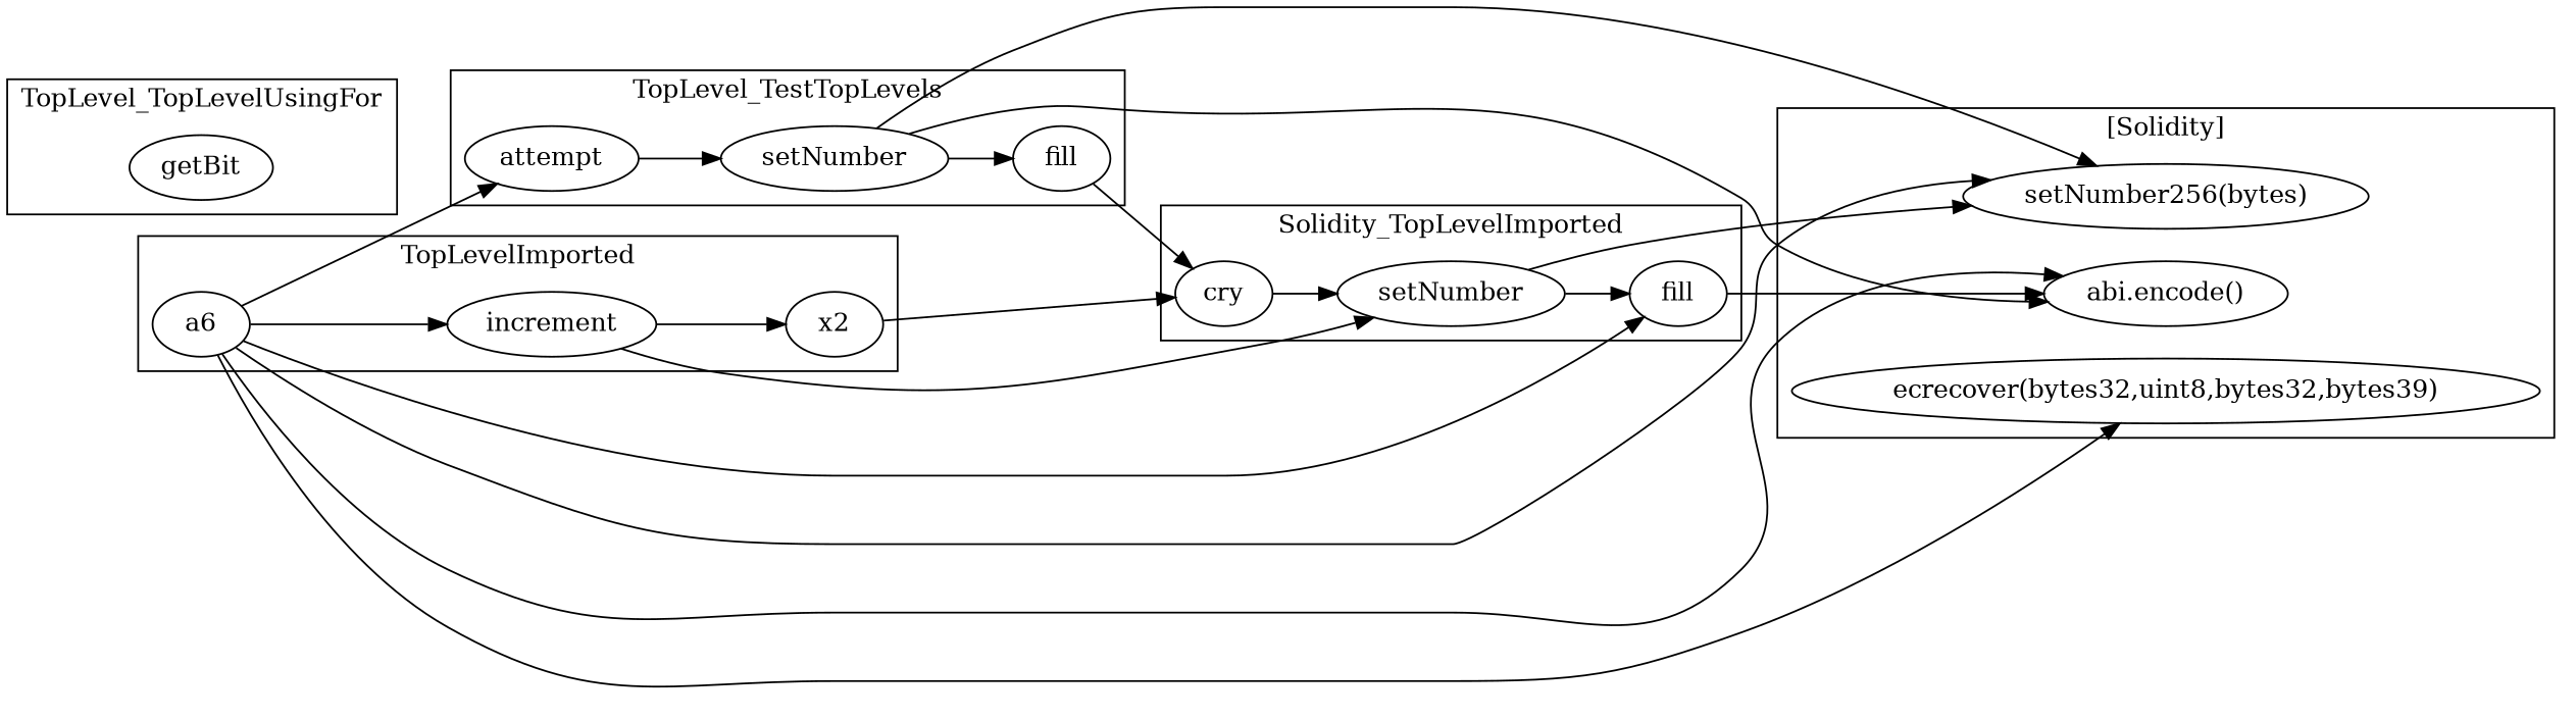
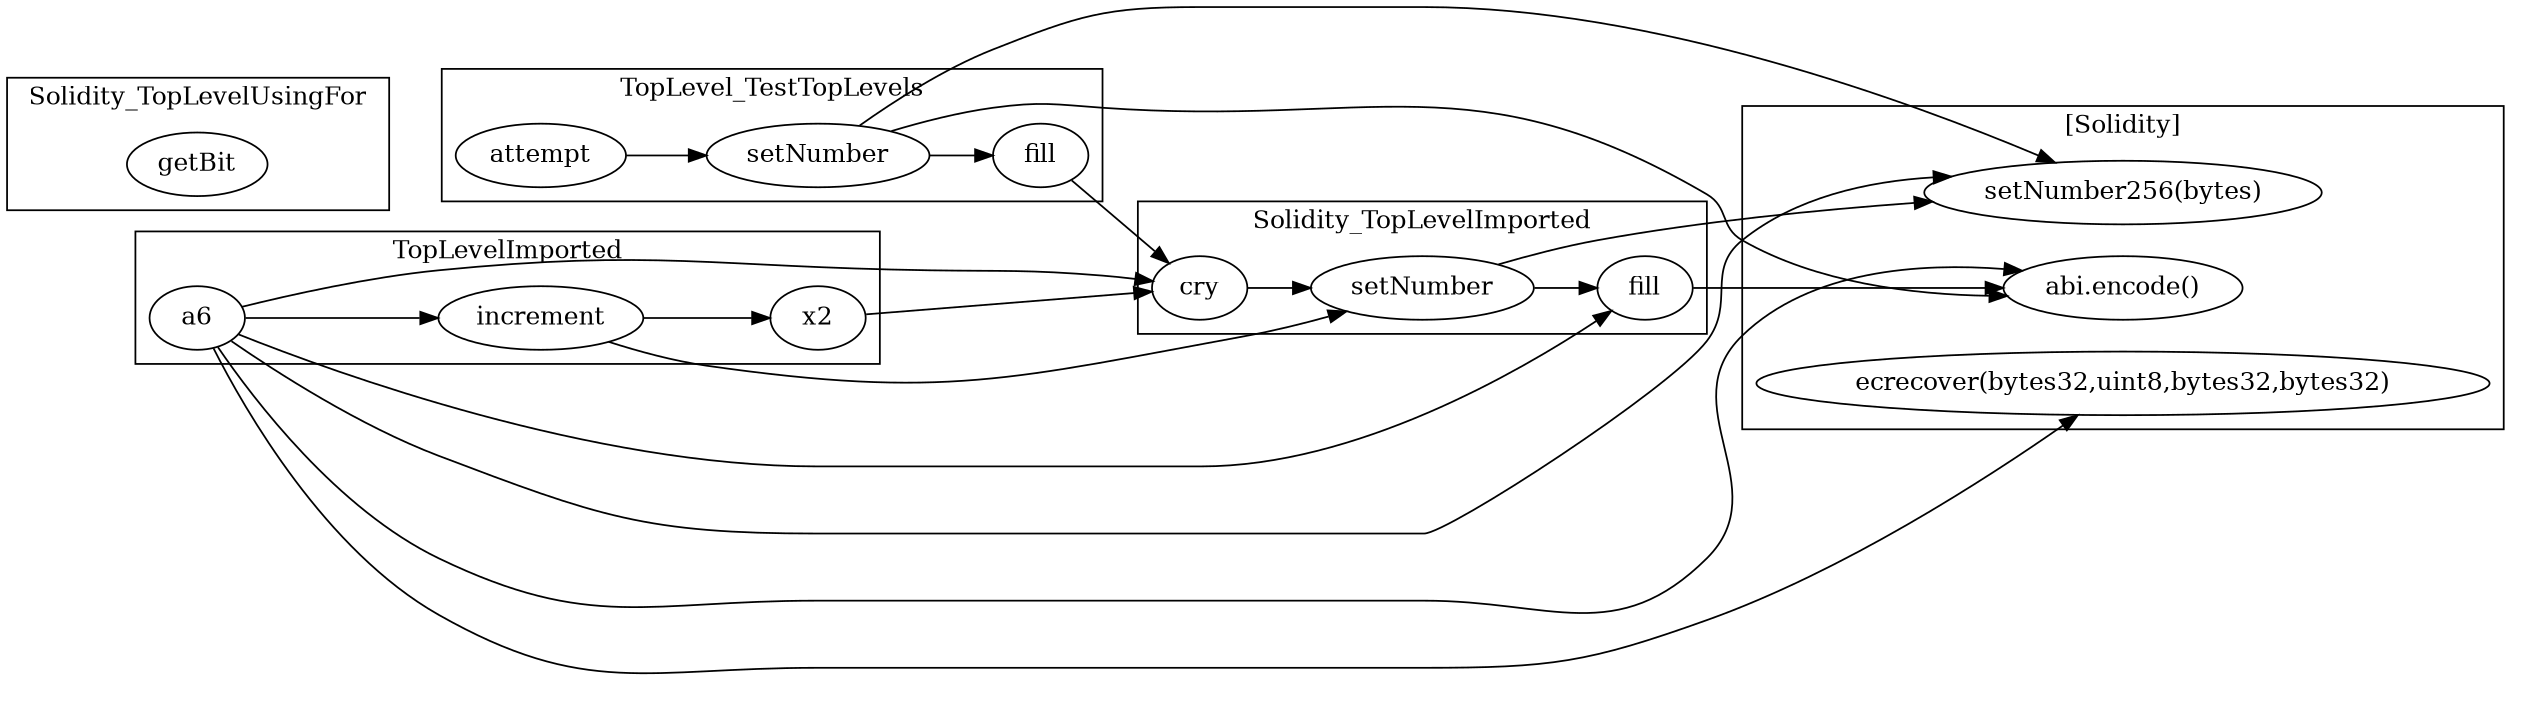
  strict digraph {
    rankdir=LR
    n1 [label=attempt]
    n2 [label=fill]
    n3 [label=setNumber]
    n4 [label=a6]
    n5 [label=increment]
    n6 [label=x2]
    n7 [label=cry]
    n8 [label=fill]
    n9 [label=setNumber]
    n10 [label=getBit]
    "abi.encode()"
-   "ecrecover(bytes32,uint8,bytes32,bytes32)" [label="ecrecover(bytes32,uint8,bytes32,bytes39)"]
+   "ecrecover(bytes32,uint8,bytes32,bytes32)"
    n13 [label="setNumber256(bytes)"]
    subgraph cluster_1 {
      label=TopLevel_TestTopLevels
      n1
      n2
      n3
    }
    subgraph cluster_2 {
      label=TopLevelImported
      n4
      n5
      n6
    }
    subgraph cluster_3 {
      label=Solidity_TopLevelImported
      n7
      n8
      n9
    }
    subgraph cluster_4 {
-     label=TopLevel_TopLevelUsingFor
+     label=Solidity_TopLevelUsingFor
      n10
    }
    subgraph cluster_5 {
      label="[Solidity]"
      "abi.encode()"
      "ecrecover(bytes32,uint8,bytes32,bytes32)"
      n13
    }
    n1 -> n3
    n2 -> n7
    n3 -> n2
    n3 -> "abi.encode()"
    n3 -> n13
    n4 -> n5
-   n4 -> n1
+   n4 -> n7
    n4 -> n8
    n4 -> "abi.encode()"
    n4 -> "ecrecover(bytes32,uint8,bytes32,bytes32)"
    n4 -> n13
    n5 -> n6
    n5 -> n9
    n6 -> n7
    n7 -> n9
    n8 -> "abi.encode()"
    n9 -> n8
    n9 -> n13
  }
